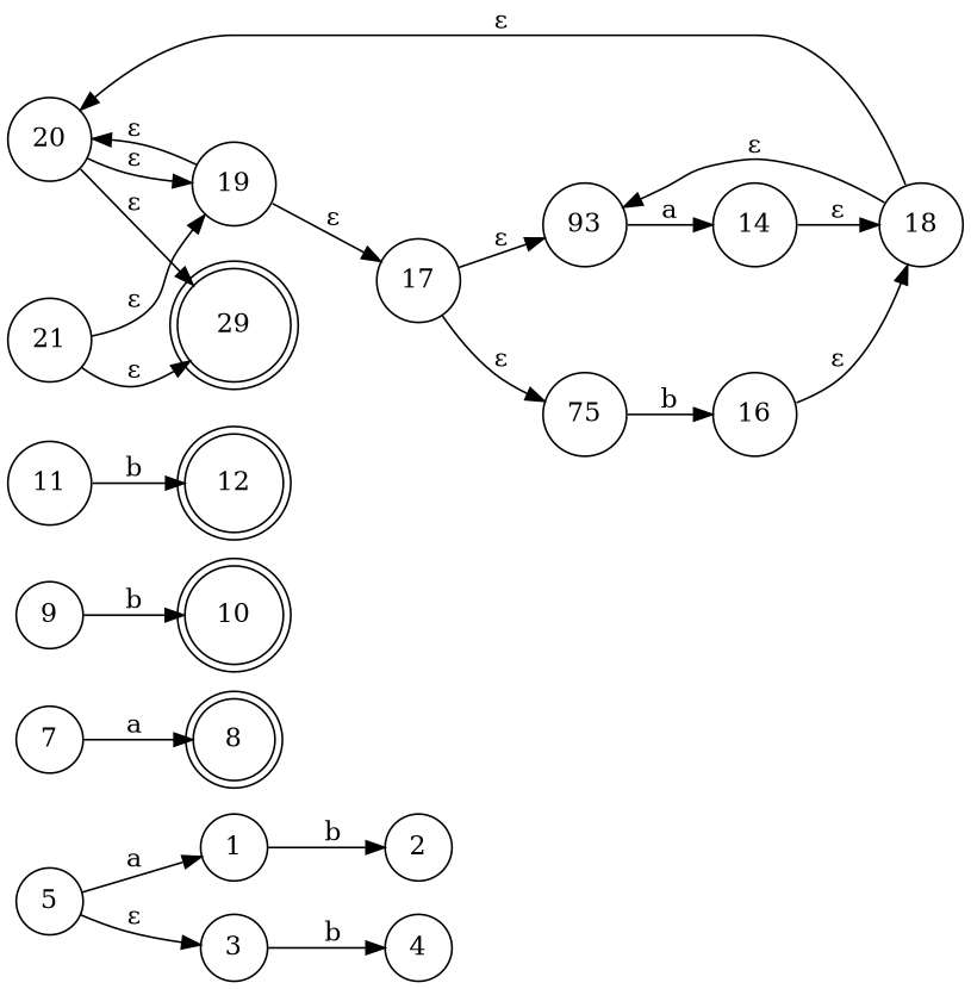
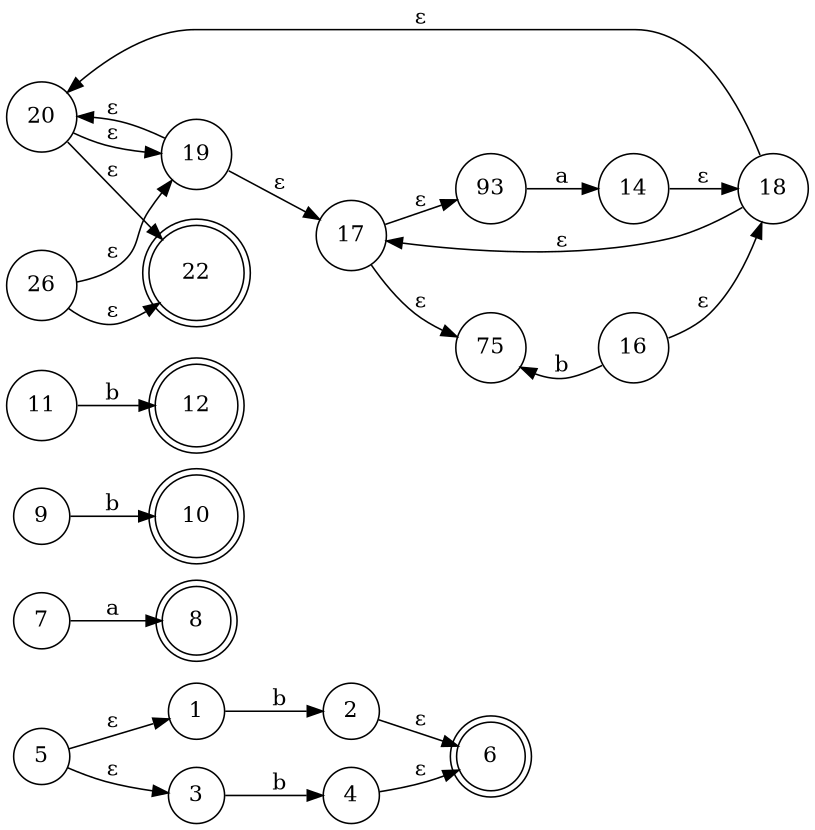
  digraph {
    rankdir=LR
    node [shape=circle]
+   6 [shape=doublecircle]
    8 [shape=doublecircle]
    10 [shape=doublecircle]
    12 [shape=doublecircle]
-   22 [shape=doublecircle label=29]
+   22 [shape=doublecircle]
    1
    2
    3
    4
    5
    7
    9
    11
    n14 [label=93]
    14
    18
    17
    20
    n19 [label=75]
    19
    16
-   21
+   21 [label=26]
    1 -> 2 [label=b]
+   2 -> 6 [label="ε"]
    3 -> 4 [label=b]
-   5 -> 1 [label=a]
+   4 -> 6 [label="ε"]
+   5 -> 1 [label="ε"]
    5 -> 3 [label="ε"]
    7 -> 8 [label=a]
    9 -> 10 [label=b]
    11 -> 12 [label=b]
    n14 -> 14 [label=a]
    14 -> 18 [label="ε"]
-   18 -> n14 [label="ε"]
+   18 -> 17 [label="ε"]
    18 -> 20 [label="ε"]
    17 -> n14 [label="ε"]
    17 -> n19 [label="ε"]
    20 -> 22 [label="ε"]
    20 -> 19 [label="ε"]
-   n19 -> 16 [label=b]
+   16 -> n19 [label=b]
    19 -> 17 [label="ε"]
    19 -> 20 [label="ε"]
    16 -> 18 [label="ε"]
    21 -> 22 [label="ε"]
    21 -> 19 [label="ε"]
  }
